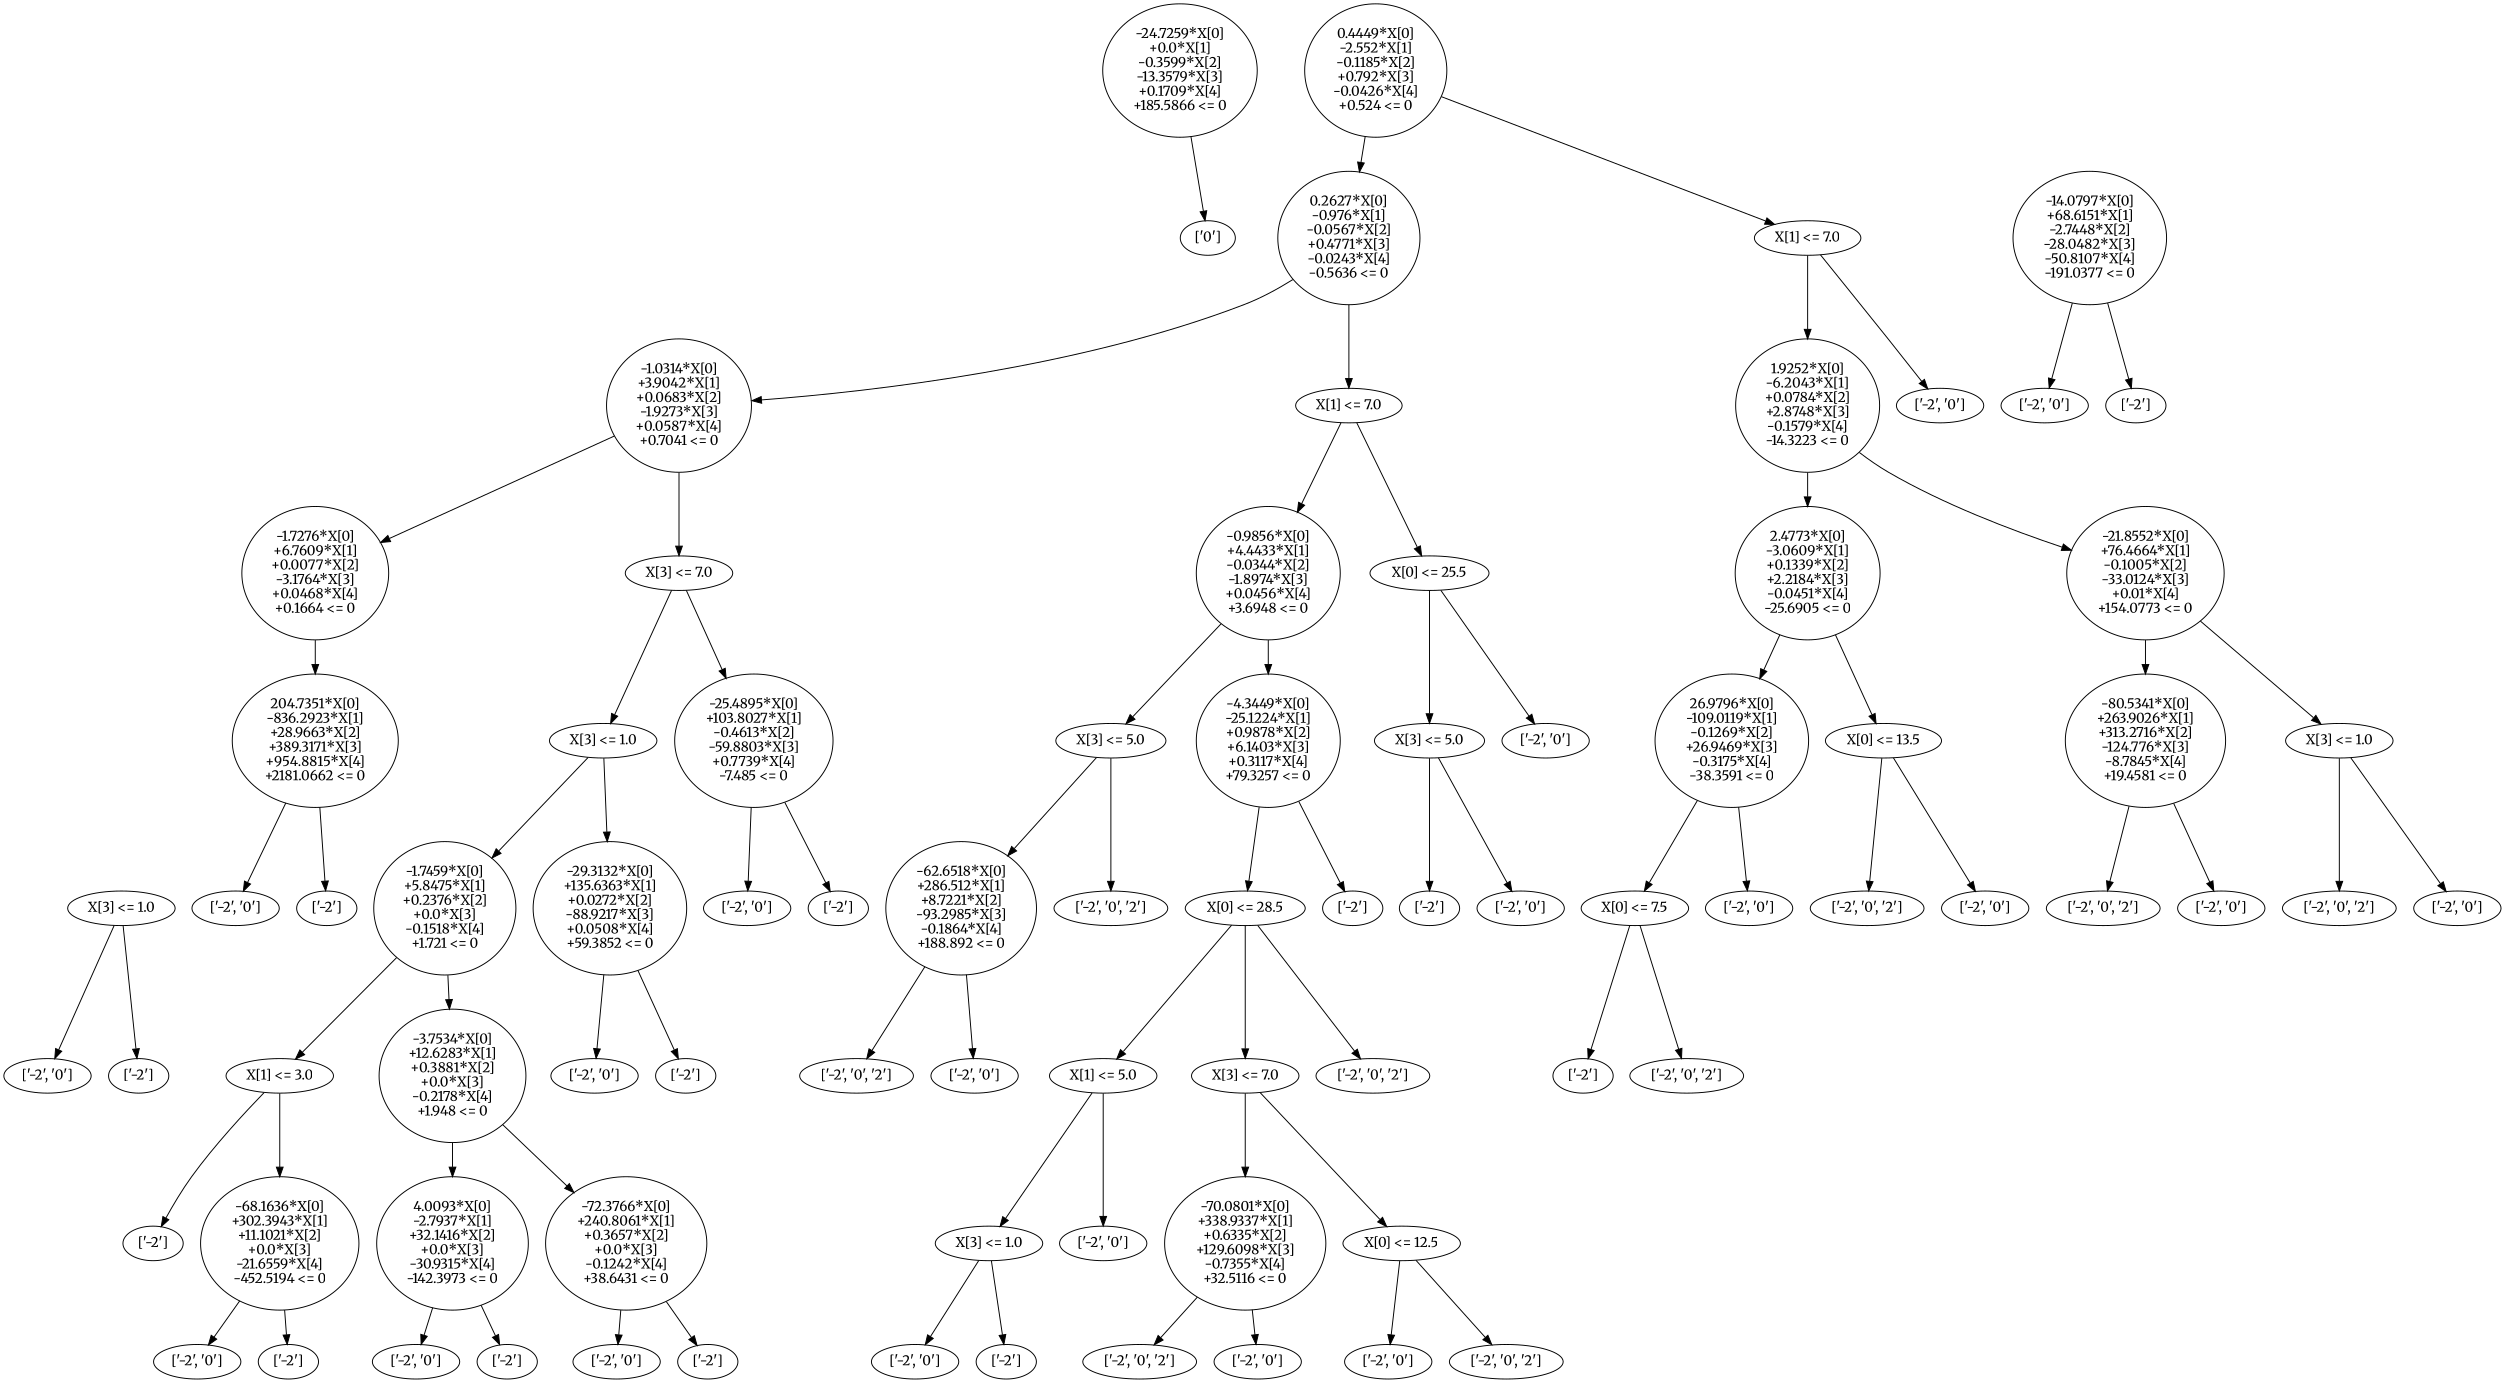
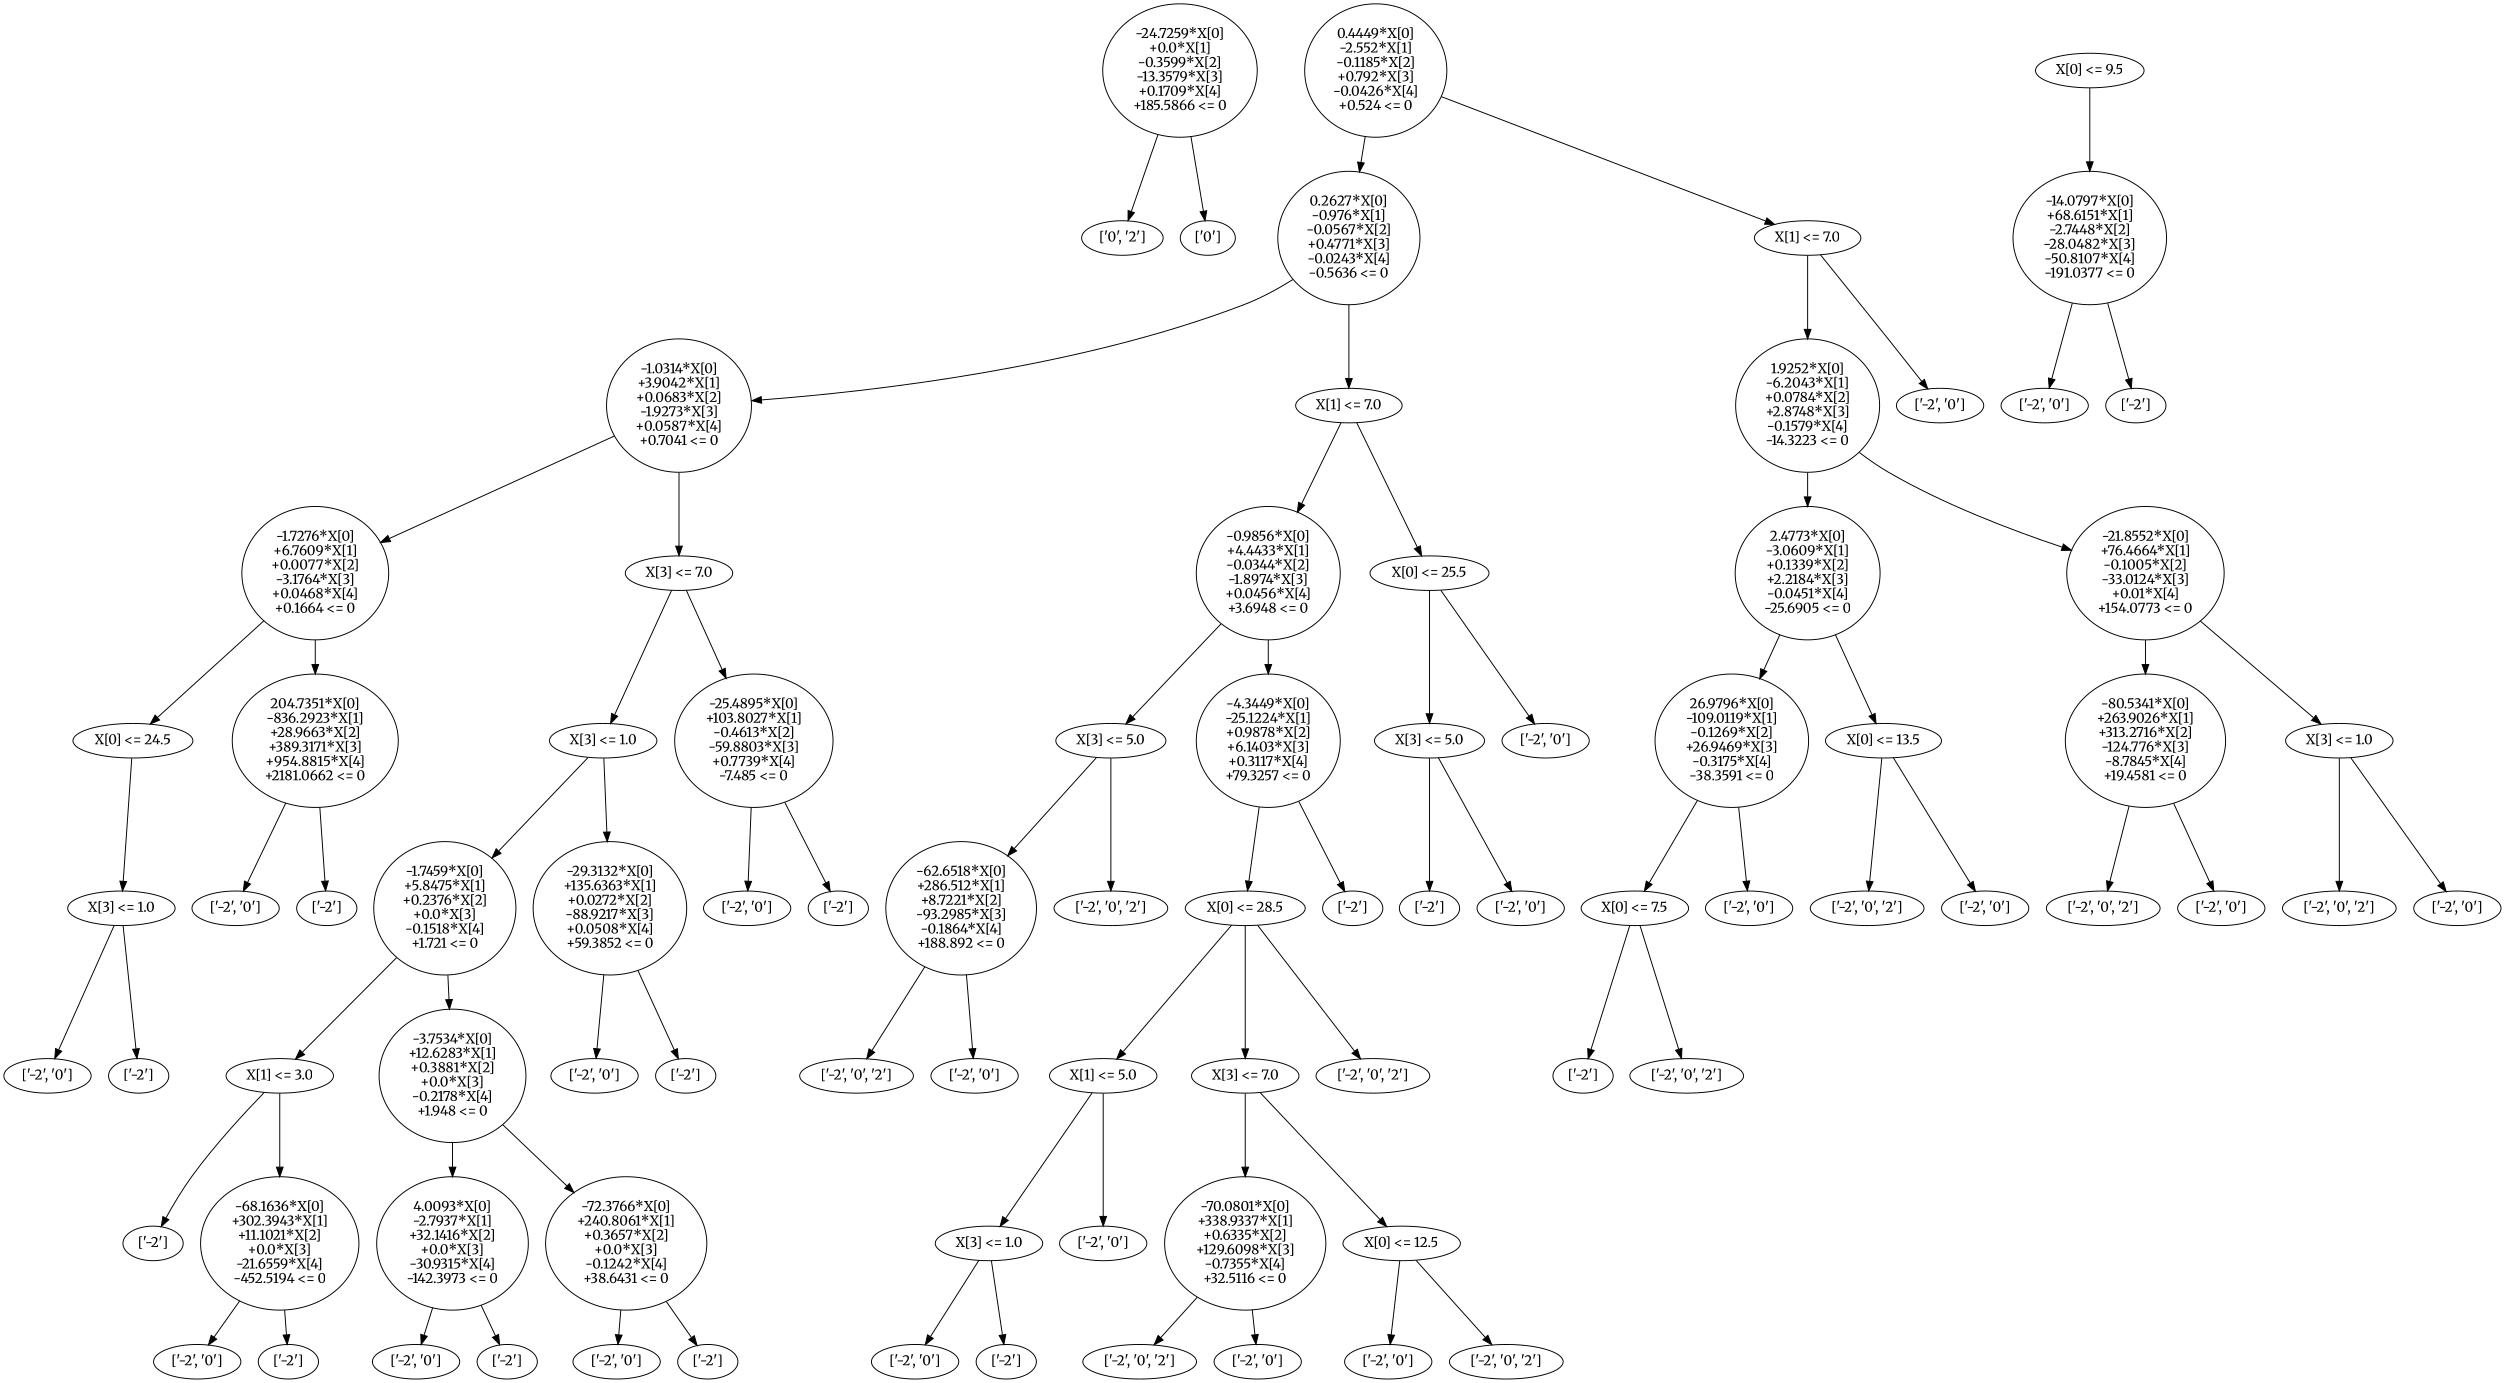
  digraph {
    fontname=Merriweather
    node [fontname=Merriweather]
    edge [fontname=Merriweather]
    n1 [label="-24.7259*X[0]\n+0.0*X[1]\n-0.3599*X[2]\n-13.3579*X[3]\n+0.1709*X[4]\n+185.5866 <= 0"]
+   n2 [label="['0', '2']"]
    n3 [label="['0']"]
    n4 [label="0.4449*X[0]\n-2.552*X[1]\n-0.1185*X[2]\n+0.792*X[3]\n-0.0426*X[4]\n+0.524 <= 0"]
    n5 [label="0.2627*X[0]\n-0.976*X[1]\n-0.0567*X[2]\n+0.4771*X[3]\n-0.0243*X[4]\n-0.5636 <= 0"]
    n6 [label="X[1] <= 7.0"]
    n7 [label="-1.0314*X[0]\n+3.9042*X[1]\n+0.0683*X[2]\n-1.9273*X[3]\n+0.0587*X[4]\n+0.7041 <= 0"]
    n8 [label="X[1] <= 7.0"]
    n9 [label="1.9252*X[0]\n-6.2043*X[1]\n+0.0784*X[2]\n+2.8748*X[3]\n-0.1579*X[4]\n-14.3223 <= 0"]
    n10 [label="['-2', '0']"]
    n11 [label="-1.7276*X[0]\n+6.7609*X[1]\n+0.0077*X[2]\n-3.1764*X[3]\n+0.0468*X[4]\n+0.1664 <= 0"]
    n12 [label="X[3] <= 7.0"]
    n13 [label="-0.9856*X[0]\n+4.4433*X[1]\n-0.0344*X[2]\n-1.8974*X[3]\n+0.0456*X[4]\n+3.6948 <= 0"]
    n14 [label="X[0] <= 25.5"]
+   n15 [label="X[0] <= 24.5"]
    n16 [label="204.7351*X[0]\n-836.2923*X[1]\n+28.9663*X[2]\n+389.3171*X[3]\n+954.8815*X[4]\n+2181.0662 <= 0"]
    n17 [label="X[3] <= 1.0"]
    n18 [label="-25.4895*X[0]\n+103.8027*X[1]\n-0.4613*X[2]\n-59.8803*X[3]\n+0.7739*X[4]\n-7.485 <= 0"]
    n19 [label="X[3] <= 1.0"]
    n20 [label="['-2', '0']"]
    n21 [label="['-2']"]
+   n22 [label="X[0] <= 9.5"]
    n23 [label="-14.0797*X[0]\n+68.6151*X[1]\n-2.7448*X[2]\n-28.0482*X[3]\n-50.8107*X[4]\n-191.0377 <= 0"]
    n24 [label="['-2', '0']"]
    n25 [label="['-2']"]
    n26 [label="X[1] <= 5.0"]
    n27 [label="X[3] <= 1.0"]
    n28 [label="['-2', '0']"]
    n29 [label="['-2', '0']"]
    n30 [label="['-2']"]
    n31 [label="['-2', '0']"]
    n32 [label="['-2']"]
    n33 [label="-1.7459*X[0]\n+5.8475*X[1]\n+0.2376*X[2]\n+0.0*X[3]\n-0.1518*X[4]\n+1.721 <= 0"]
    n34 [label="-29.3132*X[0]\n+135.6363*X[1]\n+0.0272*X[2]\n-88.9217*X[3]\n+0.0508*X[4]\n+59.3852 <= 0"]
    n35 [label="['-2', '0']"]
    n36 [label="['-2']"]
    n37 [label="X[1] <= 3.0"]
    n38 [label="-3.7534*X[0]\n+12.6283*X[1]\n+0.3881*X[2]\n+0.0*X[3]\n-0.2178*X[4]\n+1.948 <= 0"]
    n39 [label="['-2', '0']"]
    n40 [label="['-2']"]
    n41 [label="['-2']"]
    n42 [label="-68.1636*X[0]\n+302.3943*X[1]\n+11.1021*X[2]\n+0.0*X[3]\n-21.6559*X[4]\n-452.5194 <= 0"]
    n43 [label="4.0093*X[0]\n-2.7937*X[1]\n+32.1416*X[2]\n+0.0*X[3]\n-30.9315*X[4]\n-142.3973 <= 0"]
    n44 [label="-72.3766*X[0]\n+240.8061*X[1]\n+0.3657*X[2]\n+0.0*X[3]\n-0.1242*X[4]\n+38.6431 <= 0"]
    n45 [label="['-2', '0']"]
    n46 [label="['-2']"]
    n47 [label="['-2', '0']"]
    n48 [label="['-2']"]
    n49 [label="['-2', '0']"]
    n50 [label="['-2']"]
    n51 [label="X[3] <= 5.0"]
    n52 [label="-4.3449*X[0]\n-25.1224*X[1]\n+0.9878*X[2]\n+6.1403*X[3]\n+0.3117*X[4]\n+79.3257 <= 0"]
    n53 [label="X[3] <= 5.0"]
    n54 [label="['-2', '0']"]
    n55 [label="-62.6518*X[0]\n+286.512*X[1]\n+8.7221*X[2]\n-93.2985*X[3]\n-0.1864*X[4]\n+188.892 <= 0"]
    n56 [label="['-2', '0', '2']"]
    n57 [label="X[0] <= 28.5"]
    n58 [label="['-2']"]
    n59 [label="['-2', '0', '2']"]
    n60 [label="['-2', '0']"]
    n61 [label="X[3] <= 7.0"]
    n62 [label="['-2', '0', '2']"]
    n63 [label="-70.0801*X[0]\n+338.9337*X[1]\n+0.6335*X[2]\n+129.6098*X[3]\n-0.7355*X[4]\n+32.5116 <= 0"]
    n64 [label="X[0] <= 12.5"]
    n65 [label="['-2', '0', '2']"]
    n66 [label="['-2', '0']"]
    n67 [label="['-2', '0']"]
    n68 [label="['-2', '0', '2']"]
    n69 [label="['-2']"]
    n70 [label="['-2', '0']"]
    n71 [label="2.4773*X[0]\n-3.0609*X[1]\n+0.1339*X[2]\n+2.2184*X[3]\n-0.0451*X[4]\n-25.6905 <= 0"]
    n72 [label="-21.8552*X[0]\n+76.4664*X[1]\n-0.1005*X[2]\n-33.0124*X[3]\n+0.01*X[4]\n+154.0773 <= 0"]
    n73 [label="26.9796*X[0]\n-109.0119*X[1]\n-0.1269*X[2]\n+26.9469*X[3]\n-0.3175*X[4]\n-38.3591 <= 0"]
    n74 [label="X[0] <= 13.5"]
    n75 [label="-80.5341*X[0]\n+263.9026*X[1]\n+313.2716*X[2]\n-124.776*X[3]\n-8.7845*X[4]\n+19.4581 <= 0"]
    n76 [label="X[3] <= 1.0"]
    n77 [label="X[0] <= 7.5"]
    n78 [label="['-2', '0']"]
    n79 [label="['-2', '0', '2']"]
    n80 [label="['-2', '0']"]
    n81 [label="['-2']"]
    n82 [label="['-2', '0', '2']"]
    n83 [label="['-2', '0', '2']"]
    n84 [label="['-2', '0']"]
    n85 [label="['-2', '0', '2']"]
    n86 [label="['-2', '0']"]
+   n1 -> n2
    n1 -> n3
    n4 -> n5
    n4 -> n6
    n5 -> n7
    n5 -> n8
    n6 -> n9
    n6 -> n10
    n7 -> n11
    n7 -> n12
    n8 -> n13
    n8 -> n14
    n9 -> n71
    n9 -> n72
+   n11 -> n15
    n11 -> n16
    n12 -> n17
    n12 -> n18
    n13 -> n51
    n13 -> n52
    n14 -> n53
    n14 -> n54
+   n15 -> n19
    n16 -> n20
    n16 -> n21
    n17 -> n33
    n17 -> n34
    n18 -> n35
    n18 -> n36
    n19 -> n24
    n19 -> n25
+   n22 -> n23
    n23 -> n29
    n23 -> n30
    n26 -> n27
    n26 -> n28
    n27 -> n31
    n27 -> n32
    n33 -> n37
    n33 -> n38
    n34 -> n39
    n34 -> n40
    n37 -> n41
    n37 -> n42
    n38 -> n43
    n38 -> n44
    n42 -> n45
    n42 -> n46
    n43 -> n47
    n43 -> n48
    n44 -> n49
    n44 -> n50
    n51 -> n55
    n51 -> n56
    n52 -> n57
    n52 -> n58
    n53 -> n69
    n53 -> n70
    n55 -> n59
    n55 -> n60
    n57 -> n26
    n57 -> n61
    n57 -> n62
    n61 -> n63
    n61 -> n64
    n63 -> n65
    n63 -> n66
    n64 -> n67
    n64 -> n68
    n71 -> n73
    n71 -> n74
    n72 -> n75
    n72 -> n76
    n73 -> n77
    n73 -> n78
    n74 -> n79
    n74 -> n80
    n75 -> n83
    n75 -> n84
    n76 -> n85
    n76 -> n86
    n77 -> n81
    n77 -> n82
  }
